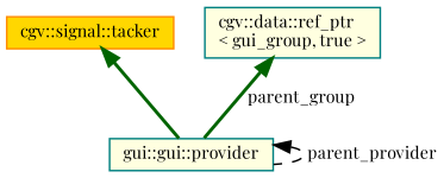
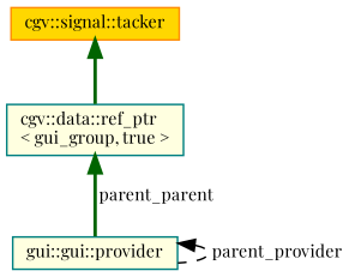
  digraph {
    fontname="Playfair Display"
    node [color=teal fillcolor=lightyellow fontname="Playfair Display" fontsize=10 shape=record style=filled]
    edge [color=darkgreen dir=back fontname="Playfair Display" fontsize=10 labelfontname=Helvetica labelfontsize=10 style=bold]
    n1 [fontcolor=black height=0.2 label="gui::gui::provider" width=0.4]
    n2 [color=darkorange fillcolor=gold height=0.2 label="cgv::signal::tacker" width=0.4]
    n3 [height=0.2 label="cgv::data::ref_ptr\l\< gui_group, true \>" width=0.4]
    n1 -> n1 [color=black label=" parent_provider" style=dashed]
-   n2 -> n1
-   n3 -> n1 [label=" parent_group"]
+   n2 -> n3
+   n3 -> n1 [label=" parent_parent"]
  }
